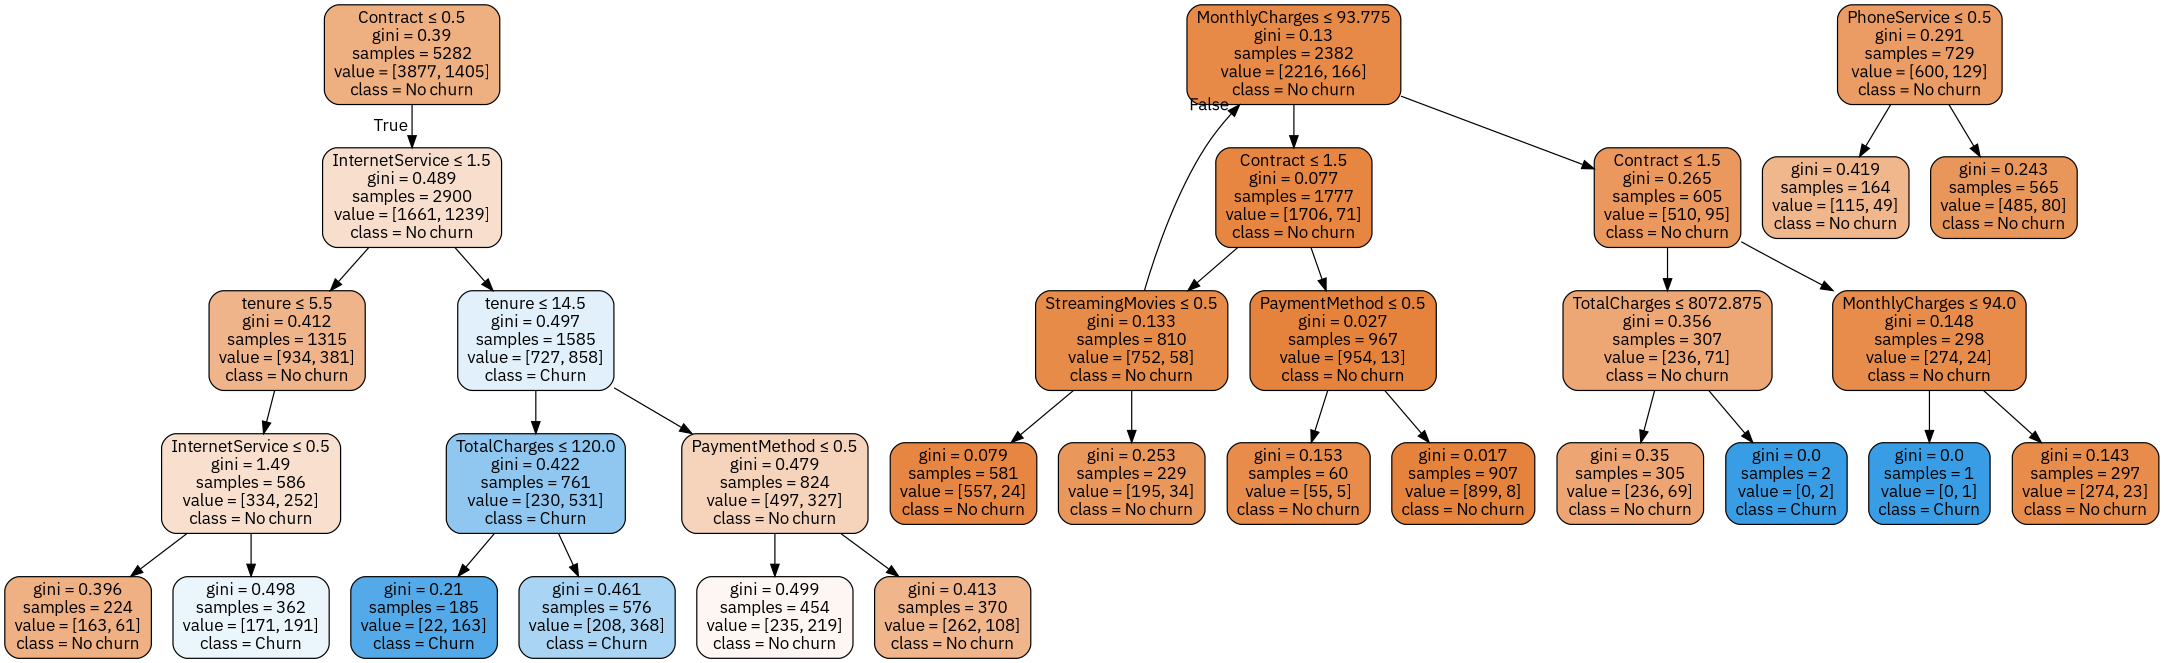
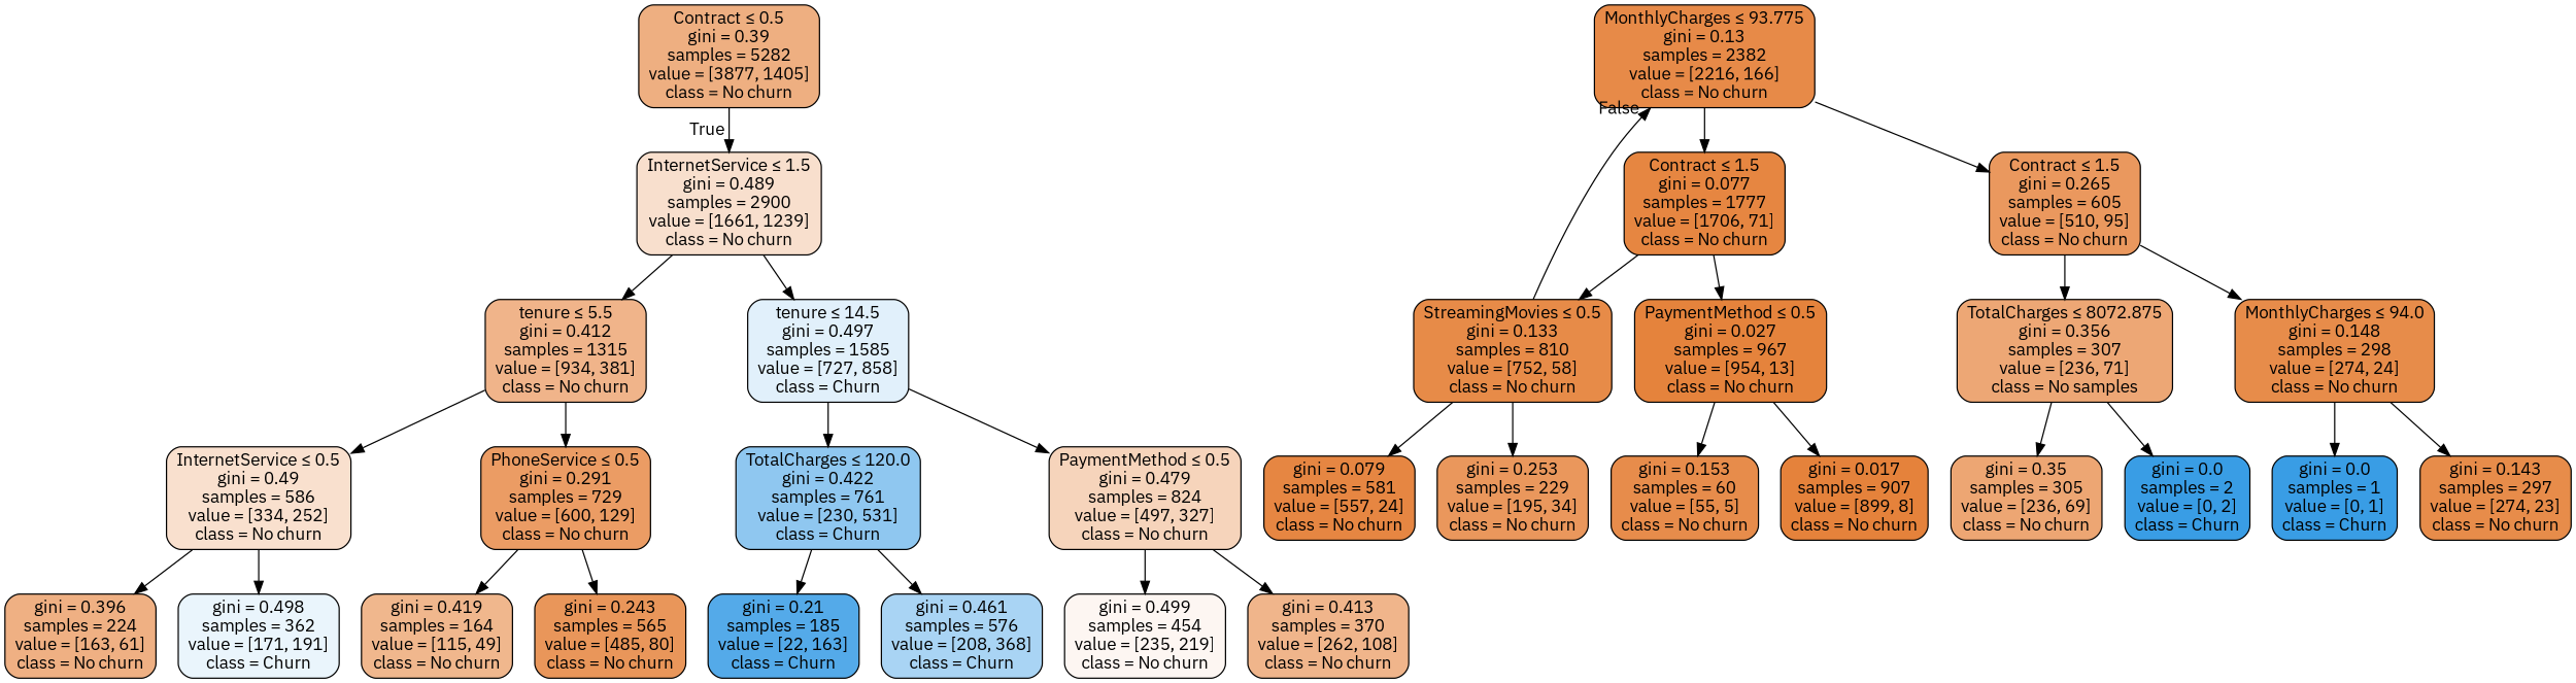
  digraph {
    fontname="IBM Plex Sans"
    node [color=black fillcolor="#e78c4a" fontname="IBM Plex Sans" shape=box style="filled, rounded"]
    edge [fontname="IBM Plex Sans"]
    n1 [fillcolor="#eeaf81" label=<Contract &le; 0.5<br/>gini = 0.39<br/>samples = 5282<br/>value = [3877, 1405]<br/>class = No churn>]
    n2 [fillcolor="#f8dfcd" label=<InternetService &le; 1.5<br/>gini = 0.489<br/>samples = 2900<br/>value = [1661, 1239]<br/>class = No churn>]
    n3 [fillcolor="#f0b48a" label=<tenure &le; 5.5<br/>gini = 0.412<br/>samples = 1315<br/>value = [934, 381]<br/>class = No churn>]
    n4 [fillcolor="#e1f0fb" label=<tenure &le; 14.5<br/>gini = 0.497<br/>samples = 1585<br/>value = [727, 858]<br/>class = Churn>]
    n5 [fillcolor="#e78a48" label=<MonthlyCharges &le; 93.775<br/>gini = 0.13<br/>samples = 2382<br/>value = [2216, 166]<br/>class = No churn>]
    n6 [fillcolor="#e68641" label=<Contract &le; 1.5<br/>gini = 0.077<br/>samples = 1777<br/>value = [1706, 71]<br/>class = No churn>]
    n7 [fillcolor="#ea985e" label=<Contract &le; 1.5<br/>gini = 0.265<br/>samples = 605<br/>value = [510, 95]<br/>class = No churn>]
-   n8 [fillcolor="#f9e0ce" label=<InternetService &le; 0.5<br/>gini = 1.49<br/>samples = 586<br/>value = [334, 252]<br/>class = No churn>]
+   n8 [fillcolor="#f9e0ce" label=<InternetService &le; 0.5<br/>gini = 0.49<br/>samples = 586<br/>value = [334, 252]<br/>class = No churn>]
    n9 [fillcolor="#eb9c64" label=<PhoneService &le; 0.5<br/>gini = 0.291<br/>samples = 729<br/>value = [600, 129]<br/>class = No churn>]
    n10 [fillcolor="#8fc7f0" label=<TotalCharges &le; 120.0<br/>gini = 0.422<br/>samples = 761<br/>value = [230, 531]<br/>class = Churn>]
    n11 [fillcolor="#f6d4bb" label=<PaymentMethod &le; 0.5<br/>gini = 0.479<br/>samples = 824<br/>value = [497, 327]<br/>class = No churn>]
    n12 [fillcolor="#efb083" label=<gini = 0.396<br/>samples = 224<br/>value = [163, 61]<br/>class = No churn>]
    n13 [fillcolor="#eaf5fc" label=<gini = 0.498<br/>samples = 362<br/>value = [171, 191]<br/>class = Churn>]
    n14 [fillcolor="#f0b78d" label=<gini = 0.419<br/>samples = 164<br/>value = [115, 49]<br/>class = No churn>]
    n15 [fillcolor="#e9965a" label=<gini = 0.243<br/>samples = 565<br/>value = [485, 80]<br/>class = No churn>]
    n16 [fillcolor="#54aae9" label=<gini = 0.21<br/>samples = 185<br/>value = [22, 163]<br/>class = Churn>]
    n17 [fillcolor="#a9d4f4" label=<gini = 0.461<br/>samples = 576<br/>value = [208, 368]<br/>class = Churn>]
    n18 [fillcolor="#fdf6f2" label=<gini = 0.499<br/>samples = 454<br/>value = [235, 219]<br/>class = No churn>]
    n19 [fillcolor="#f0b58b" label=<gini = 0.413<br/>samples = 370<br/>value = [262, 108]<br/>class = No churn>]
    n20 [fillcolor="#e78b48" label=<StreamingMovies &le; 0.5<br/>gini = 0.133<br/>samples = 810<br/>value = [752, 58]<br/>class = No churn>]
    n21 [fillcolor="#e5833c" label=<PaymentMethod &le; 0.5<br/>gini = 0.027<br/>samples = 967<br/>value = [954, 13]<br/>class = No churn>]
-   n22 [fillcolor="#eda775" label=<TotalCharges &le; 8072.875<br/>gini = 0.356<br/>samples = 307<br/>value = [236, 71]<br/>class = No churn>]
+   n22 [fillcolor="#eda775" label=<TotalCharges &le; 8072.875<br/>gini = 0.356<br/>samples = 307<br/>value = [236, 71]<br/>class = No samples>]
    n23 [label=<MonthlyCharges &le; 94.0<br/>gini = 0.148<br/>samples = 298<br/>value = [274, 24]<br/>class = No churn>]
    n24 [fillcolor="#e68642" label=<gini = 0.079<br/>samples = 581<br/>value = [557, 24]<br/>class = No churn>]
    n25 [fillcolor="#ea975c" label=<gini = 0.253<br/>samples = 229<br/>value = [195, 34]<br/>class = No churn>]
    n26 [fillcolor="#e78c4b" label=<gini = 0.153<br/>samples = 60<br/>value = [55, 5]<br/>class = No churn>]
    n27 [fillcolor="#e5823b" label=<gini = 0.017<br/>samples = 907<br/>value = [899, 8]<br/>class = No churn>]
    n28 [fillcolor="#eda673" label=<gini = 0.35<br/>samples = 305<br/>value = [236, 69]<br/>class = No churn>]
    n29 [fillcolor="#399de5" label=<gini = 0.0<br/>samples = 2<br/>value = [0, 2]<br/>class = Churn>]
    n30 [fillcolor="#399de5" label=<gini = 0.0<br/>samples = 1<br/>value = [0, 1]<br/>class = Churn>]
    n31 [label=<gini = 0.143<br/>samples = 297<br/>value = [274, 23]<br/>class = No churn>]
    n1 -> n2 [headlabel=True labelangle=45 labeldistance=2.5]
    n2 -> n3
    n2 -> n4
    n3 -> n8
+   n3 -> n9
    n4 -> n10
    n4 -> n11
    n5 -> n6
    n5 -> n7
    n6 -> n20
    n6 -> n21
    n7 -> n22
    n7 -> n23
    n8 -> n12
    n8 -> n13
    n9 -> n14
    n9 -> n15
    n10 -> n16
    n10 -> n17
    n11 -> n18
    n11 -> n19
    n20 -> n5 [headlabel=False labelangle=-45 labeldistance=2.5]
    n20 -> n24
    n20 -> n25
    n21 -> n26
    n21 -> n27
    n22 -> n28
    n22 -> n29
    n23 -> n30
    n23 -> n31
  }
